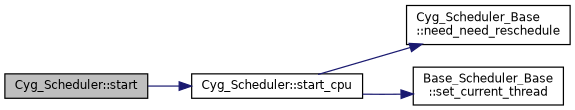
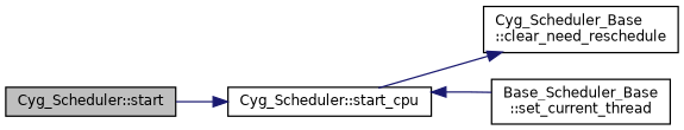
  digraph {
    rankdir=LR
    node [color=black fillcolor=white fontname=Helvetica fontsize=10 shape=record style=filled]
    edge [color=midnightblue fontname=Helvetica fontsize=10 labelfontname=Helvetica labelfontsize=10 style=solid]
    n1 [fillcolor=grey75 fontcolor=black height=0.2 label="Cyg_Scheduler::start" width=0.4]
    n2 [height=0.2 label="Cyg_Scheduler::start_cpu" width=0.4]
-   n3 [height=0.2 label="Cyg_Scheduler_Base\l::need_need_reschedule" width=0.4]
+   n3 [height=0.2 label="Cyg_Scheduler_Base\l::clear_need_reschedule" width=0.4]
    n4 [height=0.2 label="Base_Scheduler_Base\l::set_current_thread" width=0.4]
    n1 -> n2
    n2 -> n3
-   n2 -> n4
+   n4 -> n2
  }
